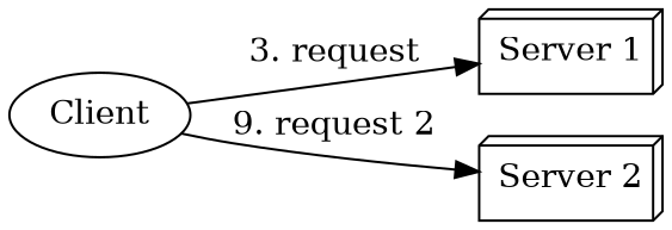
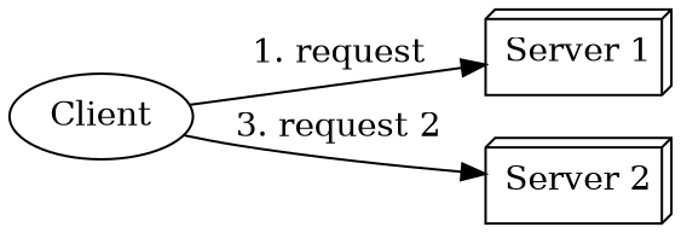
  digraph {
    rankdir=LR
    node [shape=box3d]
    Client [shape=""]
    n2 [label="Server 1"]
    n3 [label="Server 2"]
    subgraph sub_1 {
      rank=min
      Client
    }
-   Client -> n2 [label="3. request"]
-   Client -> n3 [label="9. request 2"]
+   Client -> n2 [label="1. request"]
+   Client -> n3 [label="3. request 2"]
  }
